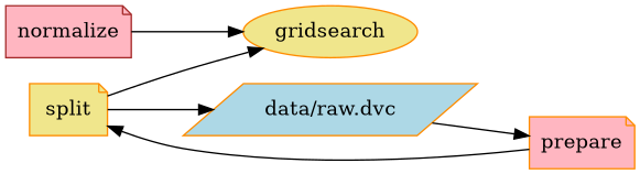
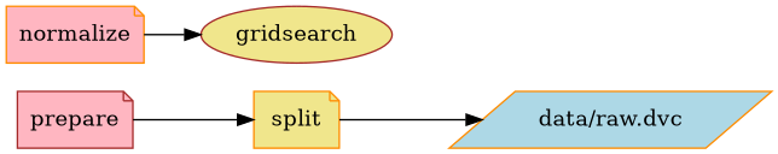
  strict digraph {
    rankdir=LR
    node [color=darkorange fillcolor=khaki shape=note style=filled]
    split
-   prepare [fillcolor=lightpink]
-   gridsearch [shape=ellipse]
+   prepare [color=brown fillcolor=lightpink]
+   gridsearch [color=brown shape=ellipse]
    "data/raw.dvc" [fillcolor=lightblue shape=parallelogram]
-   normalize [color=brown fillcolor=lightpink]
-   split -> gridsearch
+   normalize [fillcolor=lightpink]
    split -> "data/raw.dvc"
    prepare -> split
-   "data/raw.dvc" -> prepare
    normalize -> gridsearch
  }
